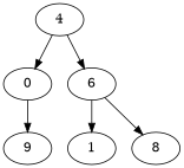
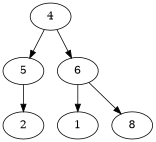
  digraph {
    n1 [label=4]
-   n2 [label=0]
+   n2 [label=5]
    n3 [label=6]
-   n4 [label=9]
+   n4 [label=2]
    n5 [label=1]
    n6 [label=8]
    n1 -> n2
    n1 -> n3
    n2 -> n4
    n3 -> n5
    n3 -> n6
  }
